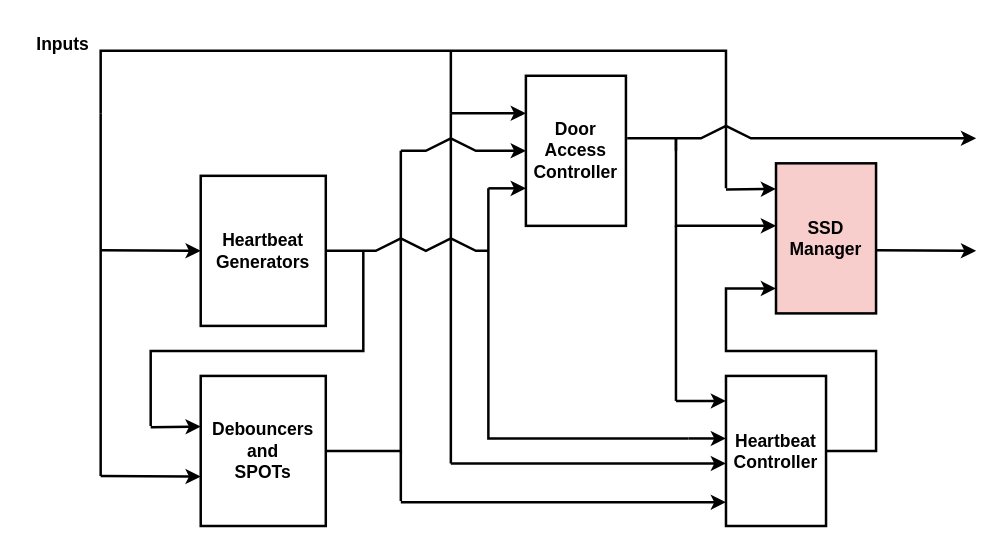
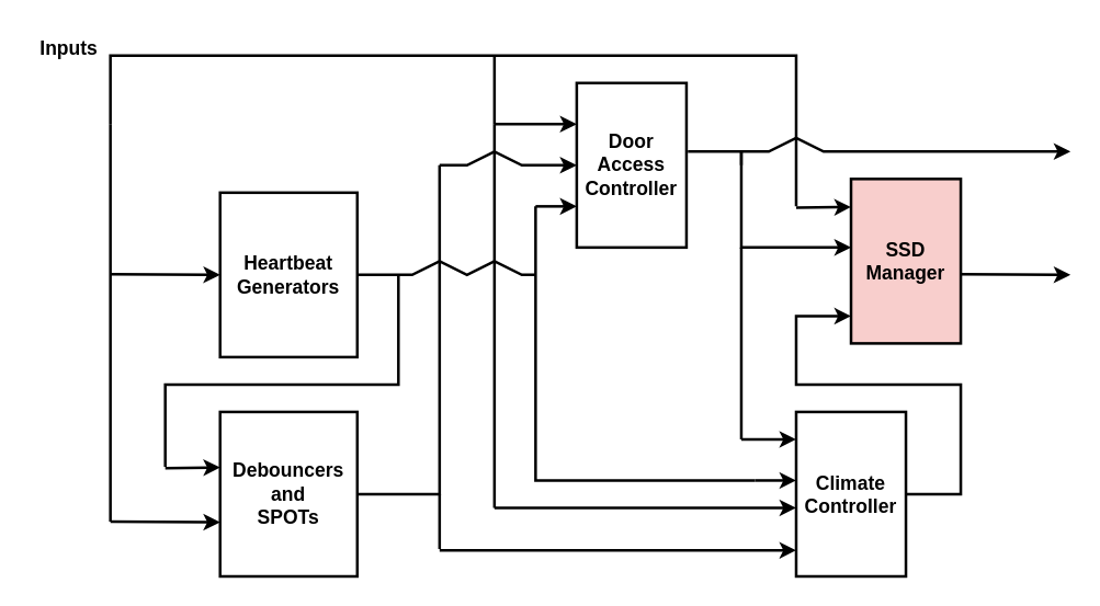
  <mxCell id="0" />
  <mxCell id="1" parent="0" />
- <mxCell id="2" value="Heartbeat Controller" style="rounded=0;whiteSpace=wrap;html=1;strokeWidth=2;fontSize=14;fontStyle=1" parent="1" vertex="1"><mxGeometry x="580" y="300" width="80" height="120" as="geometry" /></mxCell>
+ <mxCell id="2" value="Climate Controller" style="rounded=0;whiteSpace=wrap;html=1;strokeWidth=2;fontSize=14;fontStyle=1" parent="1" vertex="1"><mxGeometry x="580" y="300" width="80" height="120" as="geometry" /></mxCell>
  <mxCell id="3" value="Door Access Controller" style="rounded=0;whiteSpace=wrap;html=1;strokeWidth=2;fontSize=14;fontStyle=1" parent="1" vertex="1"><mxGeometry x="420" y="60" width="80" height="120" as="geometry" /></mxCell>
  <mxCell id="4" value="SSD Manager" style="rounded=0;whiteSpace=wrap;html=1;strokeWidth=2;fontSize=14;fontStyle=1;fillColor=#f8cecc;" parent="1" vertex="1"><mxGeometry x="620" y="130" width="80" height="120" as="geometry" /></mxCell>
  <mxCell id="5" value="&lt;div&gt;Debouncers&lt;/div&gt;&lt;div&gt;and&lt;/div&gt;&lt;div&gt;SPOTs&lt;br&gt;&lt;/div&gt;" style="rounded=0;whiteSpace=wrap;html=1;strokeWidth=2;fontSize=14;fontStyle=1" parent="1" vertex="1"><mxGeometry x="160" y="300" width="100" height="120" as="geometry" /></mxCell>
  <mxCell id="6" value="&lt;div&gt;Heartbeat&lt;/div&gt;&lt;div&gt;Generators&lt;br&gt;&lt;/div&gt;" style="rounded=0;whiteSpace=wrap;html=1;strokeWidth=2;fontSize=14;fontStyle=1" parent="1" vertex="1"><mxGeometry x="160" y="140" width="100" height="120" as="geometry" /></mxCell>
  <mxCell id="7" value="" style="endArrow=classic;html=1;rounded=0;strokeWidth=2;exitX=1.013;exitY=0.417;exitDx=0;exitDy=0;exitPerimeter=0;" parent="1" source="3" edge="1"><mxGeometry width="50" height="50" relative="1" as="geometry"><mxPoint x="500" y="140" as="sourcePoint" /><mxPoint x="620" y="180" as="targetPoint" /><Array as="points"><mxPoint x="540" y="110" /><mxPoint x="540" y="180" /></Array></mxGeometry></mxCell>
  <mxCell id="8" value="" style="endArrow=classic;html=1;rounded=0;strokeWidth=2;exitX=1;exitY=0.5;exitDx=0;exitDy=0;" parent="1" source="2" edge="1"><mxGeometry width="50" height="50" relative="1" as="geometry"><mxPoint x="540" y="280" as="sourcePoint" /><mxPoint x="620" y="230" as="targetPoint" /><Array as="points"><mxPoint x="700" y="360" /><mxPoint x="700" y="280" /><mxPoint x="580" y="280" /><mxPoint x="580" y="230" /></Array></mxGeometry></mxCell>
  <mxCell id="9" value="" style="endArrow=classic;html=1;rounded=0;strokeWidth=2;" parent="1" edge="1"><mxGeometry width="50" height="50" relative="1" as="geometry"><mxPoint x="540" y="120" as="sourcePoint" /><mxPoint x="780" y="110" as="targetPoint" /><Array as="points"><mxPoint x="540" y="110" /><mxPoint x="560" y="110" /><mxPoint x="580" y="100" /><mxPoint x="600" y="110" /></Array></mxGeometry></mxCell>
  <mxCell id="10" value="" style="endArrow=classic;html=1;rounded=0;strokeWidth=2;" parent="1" edge="1"><mxGeometry width="50" height="50" relative="1" as="geometry"><mxPoint x="700" y="199.5" as="sourcePoint" /><mxPoint x="780" y="200" as="targetPoint" /></mxGeometry></mxCell>
  <mxCell id="11" value="" style="endArrow=none;html=1;rounded=0;strokeWidth=2;exitX=1;exitY=0.5;exitDx=0;exitDy=0;endFill=0;" parent="1" source="6" edge="1"><mxGeometry width="50" height="50" relative="1" as="geometry"><mxPoint x="380" y="200" as="sourcePoint" /><mxPoint x="390" y="200" as="targetPoint" /><Array as="points"><mxPoint x="300" y="200" /><mxPoint x="320" y="190" /><mxPoint x="340" y="200" /><mxPoint x="360" y="190" /><mxPoint x="380" y="200" /></Array></mxGeometry></mxCell>
  <mxCell id="12" value="" style="endArrow=classic;html=1;rounded=0;strokeWidth=2;" parent="1" edge="1"><mxGeometry width="50" height="50" relative="1" as="geometry"><mxPoint x="550" y="350" as="sourcePoint" /><mxPoint x="580" y="350" as="targetPoint" /></mxGeometry></mxCell>
  <mxCell id="13" value="" style="endArrow=classic;html=1;rounded=0;strokeWidth=2;" parent="1" edge="1"><mxGeometry width="50" height="50" relative="1" as="geometry"><mxPoint x="390" y="150" as="sourcePoint" /><mxPoint x="420" y="150" as="targetPoint" /></mxGeometry></mxCell>
  <mxCell id="14" value="" style="endArrow=none;html=1;rounded=0;strokeWidth=2;" parent="1" edge="1"><mxGeometry width="50" height="50" relative="1" as="geometry"><mxPoint x="550" y="350" as="sourcePoint" /><mxPoint x="390" y="150" as="targetPoint" /><Array as="points"><mxPoint x="390" y="350" /></Array></mxGeometry></mxCell>
  <mxCell id="15" value="" style="endArrow=classic;html=1;rounded=0;strokeWidth=2;" parent="1" edge="1"><mxGeometry width="50" height="50" relative="1" as="geometry"><mxPoint x="120" y="341" as="sourcePoint" /><mxPoint x="160" y="340.5" as="targetPoint" /></mxGeometry></mxCell>
  <mxCell id="16" value="" style="endArrow=classic;html=1;rounded=0;strokeWidth=2;" parent="1" edge="1"><mxGeometry width="50" height="50" relative="1" as="geometry"><mxPoint x="80" y="380" as="sourcePoint" /><mxPoint x="160" y="380.5" as="targetPoint" /></mxGeometry></mxCell>
  <mxCell id="17" value="" style="endArrow=none;html=1;rounded=0;strokeWidth=2;" parent="1" edge="1"><mxGeometry width="50" height="50" relative="1" as="geometry"><mxPoint x="120" y="340" as="sourcePoint" /><mxPoint x="290" y="200" as="targetPoint" /><Array as="points"><mxPoint x="120" y="280" /><mxPoint x="290" y="280" /></Array></mxGeometry></mxCell>
  <mxCell id="18" value="" style="endArrow=classic;html=1;rounded=0;strokeWidth=2;" parent="1" edge="1"><mxGeometry width="50" height="50" relative="1" as="geometry"><mxPoint x="80" y="199.5" as="sourcePoint" /><mxPoint x="160" y="200" as="targetPoint" /></mxGeometry></mxCell>
  <mxCell id="19" value="" style="endArrow=classic;html=1;rounded=0;strokeWidth=2;" parent="1" edge="1"><mxGeometry width="50" height="50" relative="1" as="geometry"><mxPoint x="360" y="370" as="sourcePoint" /><mxPoint x="580" y="370" as="targetPoint" /><Array as="points" /></mxGeometry></mxCell>
  <mxCell id="20" value="" style="endArrow=classic;html=1;rounded=0;strokeWidth=2;" parent="1" edge="1"><mxGeometry width="50" height="50" relative="1" as="geometry"><mxPoint x="320" y="120" as="sourcePoint" /><mxPoint x="420" y="120" as="targetPoint" /><Array as="points"><mxPoint x="340" y="120" /><mxPoint x="360" y="110" /><mxPoint x="380" y="120" /></Array></mxGeometry></mxCell>
  <mxCell id="21" value="" style="endArrow=none;html=1;rounded=0;strokeWidth=2;exitX=1;exitY=0.5;exitDx=0;exitDy=0;" parent="1" source="5" edge="1"><mxGeometry width="50" height="50" relative="1" as="geometry"><mxPoint x="340" y="360" as="sourcePoint" /><mxPoint x="320" y="120" as="targetPoint" /><Array as="points"><mxPoint x="320" y="360" /></Array></mxGeometry></mxCell>
  <mxCell id="22" value="" style="endArrow=classic;html=1;rounded=0;strokeWidth=2;" parent="1" edge="1"><mxGeometry width="50" height="50" relative="1" as="geometry"><mxPoint x="320" y="401" as="sourcePoint" /><mxPoint x="580" y="401" as="targetPoint" /></mxGeometry></mxCell>
  <mxCell id="23" value="" style="endArrow=classic;html=1;rounded=0;strokeWidth=2;" parent="1" edge="1"><mxGeometry width="50" height="50" relative="1" as="geometry"><mxPoint x="360" y="90" as="sourcePoint" /><mxPoint x="420" y="90" as="targetPoint" /></mxGeometry></mxCell>
  <mxCell id="24" value="" style="endArrow=none;html=1;rounded=0;strokeWidth=2;" parent="1" edge="1"><mxGeometry width="50" height="50" relative="1" as="geometry"><mxPoint x="360" y="370" as="sourcePoint" /><mxPoint x="360" y="90" as="targetPoint" /><Array as="points" /></mxGeometry></mxCell>
  <mxCell id="25" value="" style="endArrow=none;html=1;rounded=0;strokeWidth=2;" parent="1" edge="1"><mxGeometry width="50" height="50" relative="1" as="geometry"><mxPoint x="360" y="40" as="sourcePoint" /><mxPoint x="360" y="90" as="targetPoint" /></mxGeometry></mxCell>
  <mxCell id="26" value="" style="endArrow=none;html=1;rounded=0;strokeWidth=2;" parent="1" edge="1"><mxGeometry width="50" height="50" relative="1" as="geometry"><mxPoint x="80" y="90" as="sourcePoint" /><mxPoint x="80" y="380" as="targetPoint" /></mxGeometry></mxCell>
  <mxCell id="27" value="Inputs" style="text;html=1;align=center;verticalAlign=middle;whiteSpace=wrap;rounded=0;strokeWidth=2;fontSize=14;fontStyle=1" parent="1" vertex="1"><mxGeometry x="20" y="20" width="60" height="30" as="geometry" /></mxCell>
  <mxCell id="28" value="" style="endArrow=none;html=1;rounded=0;strokeWidth=2;" parent="1" edge="1"><mxGeometry width="50" height="50" relative="1" as="geometry"><mxPoint x="80" y="90" as="sourcePoint" /><mxPoint x="580" y="150" as="targetPoint" /><Array as="points"><mxPoint x="80" y="40" /><mxPoint x="580" y="40" /></Array></mxGeometry></mxCell>
  <mxCell id="29" value="" style="endArrow=classic;html=1;rounded=0;strokeWidth=2;" parent="1" edge="1"><mxGeometry width="50" height="50" relative="1" as="geometry"><mxPoint x="580" y="151" as="sourcePoint" /><mxPoint x="620" y="150.5" as="targetPoint" /></mxGeometry></mxCell>
  <mxCell id="30" value="" style="endArrow=classic;html=1;rounded=0;strokeWidth=2;" edge="1" parent="1"><mxGeometry width="50" height="50" relative="1" as="geometry"><mxPoint x="540" y="320" as="sourcePoint" /><mxPoint x="580" y="320" as="targetPoint" /></mxGeometry></mxCell>
  <mxCell id="31" value="" style="endArrow=none;html=1;rounded=0;strokeWidth=2;" edge="1" parent="1"><mxGeometry width="50" height="50" relative="1" as="geometry"><mxPoint x="540" y="320" as="sourcePoint" /><mxPoint x="540" y="180" as="targetPoint" /></mxGeometry></mxCell>
  <mxCell id="32" value="" style="endArrow=none;html=1;rounded=0;strokeWidth=2;" edge="1" parent="1"><mxGeometry width="50" height="50" relative="1" as="geometry"><mxPoint x="320" y="400" as="sourcePoint" /><mxPoint x="320" y="360" as="targetPoint" /></mxGeometry></mxCell>
